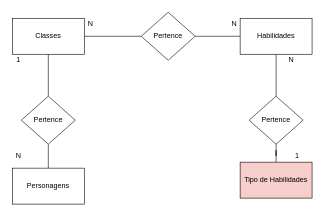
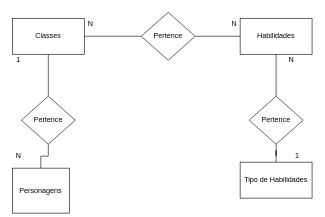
  <mxCell id="0" />
  <mxCell id="1" parent="0" />
  <mxCell id="2" value="" style="edgeStyle=orthogonalEdgeStyle;rounded=0;orthogonalLoop=1;jettySize=auto;html=1;startArrow=none;startFill=0;endArrow=none;endFill=0;" edge="1" parent="1" source="3" target="5"><mxGeometry relative="1" as="geometry" /></mxCell>
- <mxCell id="3" value="Personagens&lt;br&gt;" style="rounded=0;whiteSpace=wrap;html=1;" vertex="1" parent="1"><mxGeometry x="20" y="280" width="120" height="60" as="geometry" /></mxCell>
+ <mxCell id="3" value="Personagens&lt;br&gt;" style="rounded=0;whiteSpace=wrap;html=1;" vertex="1" parent="1"><mxGeometry x="20" y="280" width="95" height="75" as="geometry" /></mxCell>
  <mxCell id="4" value="" style="edgeStyle=orthogonalEdgeStyle;rounded=0;orthogonalLoop=1;jettySize=auto;html=1;startArrow=none;startFill=0;endArrow=none;endFill=0;" edge="1" parent="1" source="5" target="7"><mxGeometry relative="1" as="geometry" /></mxCell>
  <mxCell id="5" value="Pertence" style="rhombus;whiteSpace=wrap;html=1;strokeWidth=1;gradientColor=#ffffff;" vertex="1" parent="1"><mxGeometry x="35" y="160" width="90" height="80" as="geometry" /></mxCell>
  <mxCell id="6" value="" style="edgeStyle=orthogonalEdgeStyle;rounded=0;orthogonalLoop=1;jettySize=auto;html=1;startArrow=none;startFill=0;endArrow=none;endFill=0;" edge="1" parent="1" source="7" target="9"><mxGeometry relative="1" as="geometry" /></mxCell>
  <mxCell id="7" value="Classes" style="rounded=0;whiteSpace=wrap;html=1;" vertex="1" parent="1"><mxGeometry x="20" y="30" width="120" height="60" as="geometry" /></mxCell>
  <mxCell id="8" value="" style="edgeStyle=orthogonalEdgeStyle;rounded=0;orthogonalLoop=1;jettySize=auto;html=1;startArrow=none;startFill=0;endArrow=none;endFill=0;" edge="1" parent="1" source="9" target="12"><mxGeometry relative="1" as="geometry" /></mxCell>
  <mxCell id="9" value="Pertence" style="rhombus;whiteSpace=wrap;html=1;" vertex="1" parent="1"><mxGeometry x="235" y="20" width="90" height="80" as="geometry" /></mxCell>
  <mxCell id="10" value="" style="edgeStyle=orthogonalEdgeStyle;rounded=0;orthogonalLoop=1;jettySize=auto;html=1;startArrow=none;startFill=0;endArrow=none;endFill=0;" edge="1" parent="1" source="11" target="12"><mxGeometry relative="1" as="geometry" /></mxCell>
  <mxCell id="11" value="Pertence" style="rhombus;whiteSpace=wrap;html=1;" vertex="1" parent="1"><mxGeometry x="415" y="160" width="90" height="80" as="geometry" /></mxCell>
  <mxCell id="12" value="Habilidades" style="rounded=0;whiteSpace=wrap;html=1;" vertex="1" parent="1"><mxGeometry x="400" y="30" width="120" height="60" as="geometry" /></mxCell>
  <mxCell id="13" value="" style="edgeStyle=orthogonalEdgeStyle;rounded=0;orthogonalLoop=1;jettySize=auto;html=1;startArrow=none;startFill=0;endArrow=none;endFill=0;" edge="1" parent="1" source="14" target="11"><mxGeometry relative="1" as="geometry" /></mxCell>
- <mxCell id="14" value="Tipo de Habilidades" style="rounded=0;whiteSpace=wrap;html=1;fillColor=#f8cecc;" vertex="1" parent="1"><mxGeometry x="400" y="270" width="120" height="60" as="geometry" /></mxCell>
+ <mxCell id="14" value="Tipo de Habilidades" style="rounded=0;whiteSpace=wrap;html=1;" vertex="1" parent="1"><mxGeometry x="400" y="270" width="120" height="60" as="geometry" /></mxCell>
  <mxCell id="15" value="N" style="text;html=1;align=center;verticalAlign=middle;resizable=0;points=[];autosize=1;strokeColor=none;" vertex="1" parent="1"><mxGeometry x="20" y="250" width="20" height="20" as="geometry" /></mxCell>
  <mxCell id="16" value="1" style="text;html=1;align=center;verticalAlign=middle;resizable=0;points=[];autosize=1;strokeColor=none;" vertex="1" parent="1"><mxGeometry x="20" y="90" width="20" height="20" as="geometry" /></mxCell>
  <mxCell id="17" value="N" style="text;html=1;align=center;verticalAlign=middle;resizable=0;points=[];autosize=1;strokeColor=none;" vertex="1" parent="1"><mxGeometry x="140" y="30" width="20" height="20" as="geometry" /></mxCell>
  <mxCell id="18" value="N" style="text;html=1;align=center;verticalAlign=middle;resizable=0;points=[];autosize=1;strokeColor=none;" vertex="1" parent="1"><mxGeometry x="380" y="30" width="20" height="20" as="geometry" /></mxCell>
  <mxCell id="19" value="N" style="text;html=1;align=center;verticalAlign=middle;resizable=0;points=[];autosize=1;strokeColor=none;" vertex="1" parent="1"><mxGeometry x="475" y="90" width="20" height="20" as="geometry" /></mxCell>
  <mxCell id="20" value="1" style="text;html=1;align=center;verticalAlign=middle;resizable=0;points=[];autosize=1;strokeColor=none;" vertex="1" parent="1"><mxGeometry x="485" y="250" width="20" height="20" as="geometry" /></mxCell>
